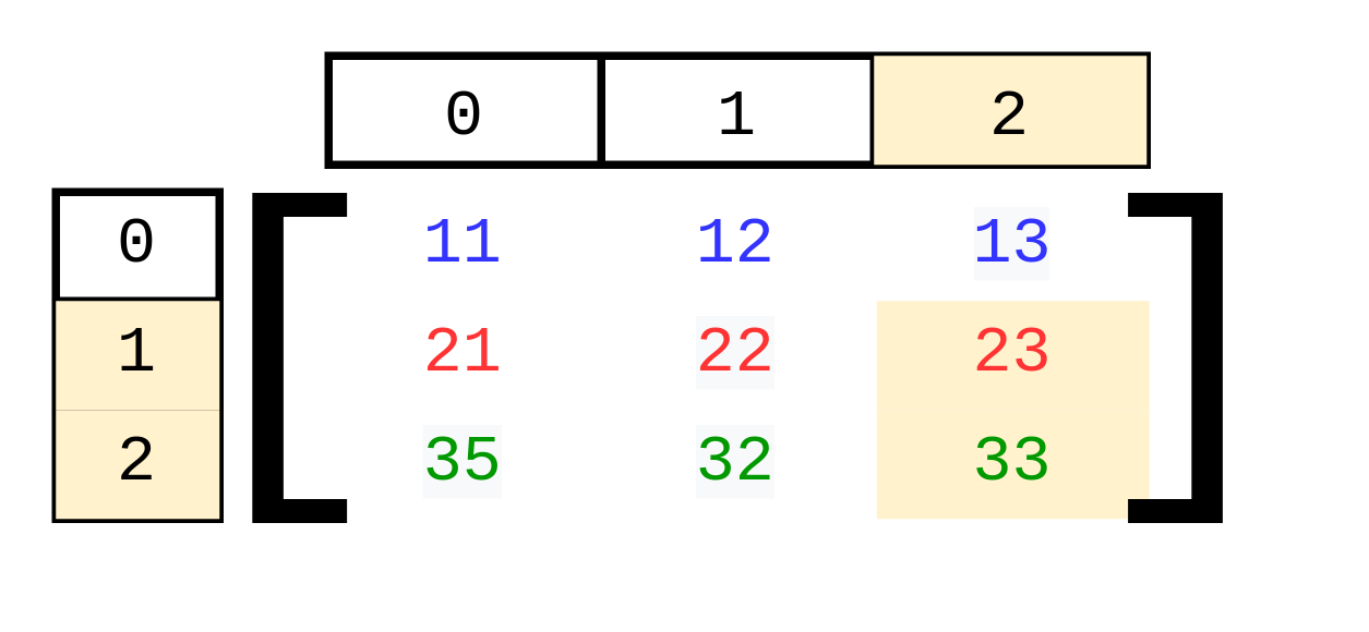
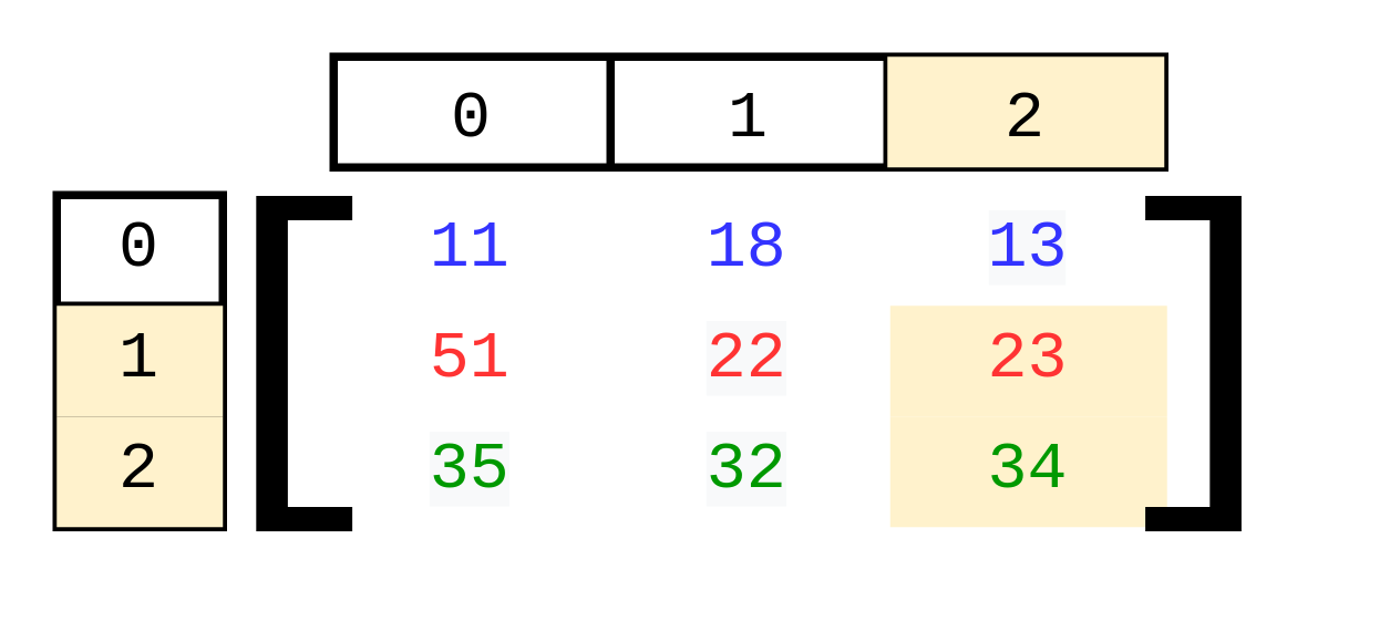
  <mxCell id="0" />
  <mxCell id="1" parent="0" />
  <mxCell id="2" value="" style="shape=table;startSize=0;container=1;collapsible=0;childLayout=tableLayout;fontFamily=Courier New;fontSize=24;fontColor=#009900;strokeWidth=0;strokeColor=none;fillColor=none;swimlaneLine=0;" parent="1" vertex="1"><mxGeometry x="121" y="70" width="300" height="120" as="geometry" /></mxCell>
  <mxCell id="3" value="" style="shape=tableRow;horizontal=0;startSize=0;swimlaneHead=0;swimlaneBody=0;top=0;left=0;bottom=0;right=0;collapsible=0;dropTarget=0;fillColor=none;points=[[0,0.5],[1,0.5]];portConstraint=eastwest;fontFamily=Courier New;fontSize=24;fontColor=#009900;" parent="2" vertex="1"><mxGeometry width="300" height="40" as="geometry" /></mxCell>
  <mxCell id="4" value="&lt;font color=&quot;#3333ff&quot; style=&quot;font-size: 24px&quot;&gt;11&lt;/font&gt;" style="shape=partialRectangle;html=1;whiteSpace=wrap;connectable=0;overflow=hidden;fillColor=none;top=0;left=0;bottom=0;right=0;pointerEvents=1;fontFamily=Courier New;fontSize=24;strokeColor=#d6b656;" parent="3" vertex="1"><mxGeometry width="97" height="40" as="geometry"><mxRectangle width="97" height="40" as="alternateBounds" /></mxGeometry></mxCell>
- <mxCell id="5" value="&lt;span style=&quot;color: rgb(51 , 51 , 255) ; font-family: &amp;#34;courier new&amp;#34; ; font-size: 24px ; font-style: normal ; font-weight: 400 ; letter-spacing: normal ; text-align: center ; text-indent: 0px ; text-transform: none ; word-spacing: 0px ; display: inline ; float: none&quot;&gt;12&lt;/span&gt;" style="shape=partialRectangle;html=1;whiteSpace=wrap;connectable=0;overflow=hidden;fillColor=none;top=0;left=0;bottom=0;right=0;pointerEvents=1;fontFamily=Courier New;fontSize=24;strokeColor=#d6b656;" parent="3" vertex="1"><mxGeometry x="97" width="103" height="40" as="geometry"><mxRectangle width="103" height="40" as="alternateBounds" /></mxGeometry></mxCell>
+ <mxCell id="5" value="&lt;span style=&quot;color: rgb(51 , 51 , 255) ; font-family: &amp;#34;courier new&amp;#34; ; font-size: 24px ; font-style: normal ; font-weight: 400 ; letter-spacing: normal ; text-align: center ; text-indent: 0px ; text-transform: none ; word-spacing: 0px ; display: inline ; float: none&quot;&gt;18&lt;/span&gt;" style="shape=partialRectangle;html=1;whiteSpace=wrap;connectable=0;overflow=hidden;fillColor=none;top=0;left=0;bottom=0;right=0;pointerEvents=1;fontFamily=Courier New;fontSize=24;strokeColor=#d6b656;" parent="3" vertex="1"><mxGeometry x="97" width="103" height="40" as="geometry"><mxRectangle width="103" height="40" as="alternateBounds" /></mxGeometry></mxCell>
  <mxCell id="6" value="&lt;span style=&quot;color: rgb(51 , 51 , 255) ; font-family: &amp;#34;courier new&amp;#34; ; font-size: 24px ; font-style: normal ; font-weight: 400 ; letter-spacing: normal ; text-align: center ; text-indent: 0px ; text-transform: none ; word-spacing: 0px ; background-color: rgb(248 , 249 , 250) ; display: inline ; float: none&quot;&gt;13&lt;/span&gt;" style="shape=partialRectangle;html=1;whiteSpace=wrap;connectable=0;overflow=hidden;fillColor=none;top=0;left=0;bottom=0;right=0;pointerEvents=1;fontFamily=Courier New;fontSize=24;fontColor=#009900;" parent="3" vertex="1"><mxGeometry x="200" width="100" height="40" as="geometry"><mxRectangle width="100" height="40" as="alternateBounds" /></mxGeometry></mxCell>
  <mxCell id="7" value="" style="shape=tableRow;horizontal=0;startSize=0;swimlaneHead=0;swimlaneBody=0;top=0;left=0;bottom=0;right=0;collapsible=0;dropTarget=0;fillColor=none;points=[[0,0.5],[1,0.5]];portConstraint=eastwest;fontFamily=Courier New;fontSize=24;fontColor=#009900;" parent="2" vertex="1"><mxGeometry y="40" width="300" height="40" as="geometry" /></mxCell>
- <mxCell id="8" value="&lt;font color=&quot;#ff3333&quot;&gt;21&lt;/font&gt;" style="shape=partialRectangle;html=1;whiteSpace=wrap;connectable=0;overflow=hidden;fillColor=none;top=0;left=0;bottom=0;right=0;pointerEvents=1;fontFamily=Courier New;fontSize=24;fontColor=#009900;" parent="7" vertex="1"><mxGeometry width="97" height="40" as="geometry"><mxRectangle width="97" height="40" as="alternateBounds" /></mxGeometry></mxCell>
+ <mxCell id="8" value="&lt;font color=&quot;#ff3333&quot;&gt;51&lt;/font&gt;" style="shape=partialRectangle;html=1;whiteSpace=wrap;connectable=0;overflow=hidden;fillColor=none;top=0;left=0;bottom=0;right=0;pointerEvents=1;fontFamily=Courier New;fontSize=24;fontColor=#009900;" parent="7" vertex="1"><mxGeometry width="97" height="40" as="geometry"><mxRectangle width="97" height="40" as="alternateBounds" /></mxGeometry></mxCell>
  <mxCell id="9" value="&lt;span style=&quot;color: rgb(255 , 51 , 51) ; font-family: &amp;#34;courier new&amp;#34; ; font-size: 24px ; font-style: normal ; font-weight: 400 ; letter-spacing: normal ; text-align: center ; text-indent: 0px ; text-transform: none ; word-spacing: 0px ; background-color: rgb(248 , 249 , 250) ; display: inline ; float: none&quot;&gt;22&lt;/span&gt;" style="shape=partialRectangle;html=1;whiteSpace=wrap;connectable=0;overflow=hidden;fillColor=none;top=0;left=0;bottom=0;right=0;pointerEvents=1;fontFamily=Courier New;fontSize=24;fontColor=#009900;" parent="7" vertex="1"><mxGeometry x="97" width="103" height="40" as="geometry"><mxRectangle width="103" height="40" as="alternateBounds" /></mxGeometry></mxCell>
  <mxCell id="10" value="&lt;span style=&quot;color: rgb(255, 51, 51); font-family: &amp;quot;courier new&amp;quot;; font-size: 24px; font-style: normal; font-weight: 400; letter-spacing: normal; text-align: center; text-indent: 0px; text-transform: none; word-spacing: 0px; display: inline; float: none;&quot;&gt;23&lt;/span&gt;" style="shape=partialRectangle;html=1;whiteSpace=wrap;connectable=0;overflow=hidden;fillColor=#fff2cc;top=0;left=0;bottom=0;right=0;pointerEvents=1;fontFamily=Courier New;fontSize=24;labelBorderColor=none;strokeColor=#d6b656;labelBackgroundColor=none;" parent="7" vertex="1"><mxGeometry x="200" width="100" height="40" as="geometry"><mxRectangle width="100" height="40" as="alternateBounds" /></mxGeometry></mxCell>
  <mxCell id="11" value="" style="shape=tableRow;horizontal=0;startSize=0;swimlaneHead=0;swimlaneBody=0;top=0;left=0;bottom=0;right=0;collapsible=0;dropTarget=0;fillColor=none;points=[[0,0.5],[1,0.5]];portConstraint=eastwest;fontFamily=Courier New;fontSize=24;fontColor=#009900;" parent="2" vertex="1"><mxGeometry y="80" width="300" height="40" as="geometry" /></mxCell>
  <mxCell id="12" value="&lt;span style=&quot;font-family: &amp;#34;courier new&amp;#34; ; font-size: 24px ; font-style: normal ; font-weight: 400 ; letter-spacing: normal ; text-align: center ; text-indent: 0px ; text-transform: none ; word-spacing: 0px ; background-color: rgb(248 , 249 , 250) ; display: inline ; float: none&quot;&gt;35&lt;/span&gt;" style="shape=partialRectangle;html=1;whiteSpace=wrap;connectable=0;overflow=hidden;fillColor=none;top=0;left=0;bottom=0;right=0;pointerEvents=1;fontFamily=Courier New;fontSize=24;fontColor=#009900;" parent="11" vertex="1"><mxGeometry width="97" height="40" as="geometry"><mxRectangle width="97" height="40" as="alternateBounds" /></mxGeometry></mxCell>
  <mxCell id="13" value="&lt;span style=&quot;color: rgb(0 , 153 , 0) ; font-family: &amp;#34;courier new&amp;#34; ; font-size: 24px ; font-style: normal ; font-weight: 400 ; letter-spacing: normal ; text-align: center ; text-indent: 0px ; text-transform: none ; word-spacing: 0px ; background-color: rgb(248 , 249 , 250) ; display: inline ; float: none&quot;&gt;32&lt;/span&gt;" style="shape=partialRectangle;html=1;whiteSpace=wrap;connectable=0;overflow=hidden;fillColor=none;top=0;left=0;bottom=0;right=0;pointerEvents=1;fontFamily=Courier New;fontSize=24;fontColor=#009900;" parent="11" vertex="1"><mxGeometry x="97" width="103" height="40" as="geometry"><mxRectangle width="103" height="40" as="alternateBounds" /></mxGeometry></mxCell>
- <mxCell id="14" value="&lt;span style=&quot;color: rgb(0 , 153 , 0) ; font-family: &amp;#34;courier new&amp;#34; ; font-size: 24px ; font-style: normal ; font-weight: 400 ; letter-spacing: normal ; text-align: center ; text-indent: 0px ; text-transform: none ; word-spacing: 0px ; display: inline ; float: none&quot;&gt;33&lt;/span&gt;" style="shape=partialRectangle;html=1;whiteSpace=wrap;connectable=0;overflow=hidden;fillColor=#fff2cc;top=0;left=0;bottom=0;right=0;pointerEvents=1;fontFamily=Courier New;fontSize=24;strokeColor=#d6b656;" parent="11" vertex="1"><mxGeometry x="200" width="100" height="40" as="geometry"><mxRectangle width="100" height="40" as="alternateBounds" /></mxGeometry></mxCell>
+ <mxCell id="14" value="&lt;span style=&quot;color: rgb(0 , 153 , 0) ; font-family: &amp;#34;courier new&amp;#34; ; font-size: 24px ; font-style: normal ; font-weight: 400 ; letter-spacing: normal ; text-align: center ; text-indent: 0px ; text-transform: none ; word-spacing: 0px ; display: inline ; float: none&quot;&gt;34&lt;/span&gt;" style="shape=partialRectangle;html=1;whiteSpace=wrap;connectable=0;overflow=hidden;fillColor=#fff2cc;top=0;left=0;bottom=0;right=0;pointerEvents=1;fontFamily=Courier New;fontSize=24;strokeColor=#d6b656;" parent="11" vertex="1"><mxGeometry x="200" width="100" height="40" as="geometry"><mxRectangle width="100" height="40" as="alternateBounds" /></mxGeometry></mxCell>
  <mxCell id="15" value="[" style="text;resizable=0;autosize=1;align=center;verticalAlign=middle;points=[];fillColor=none;strokeColor=none;rounded=0;fontFamily=Courier New;fontSize=130;fontColor=#000000;spacing=0;html=1;fontStyle=0" parent="1" vertex="1"><mxGeometry x="60" y="50" width="90" height="160" as="geometry" /></mxCell>
  <mxCell id="16" value="]" style="text;resizable=0;autosize=1;align=center;verticalAlign=middle;points=[];fillColor=none;strokeColor=none;rounded=0;fontFamily=Courier New;fontSize=130;fontColor=#000000;spacing=0;html=1;fontStyle=0" parent="1" vertex="1"><mxGeometry x="390" y="50" width="90" height="160" as="geometry" /></mxCell>
  <mxCell id="17" value="" style="shape=table;startSize=0;container=1;collapsible=0;childLayout=tableLayout;labelBorderColor=none;fontFamily=Courier New;fontSize=30;strokeWidth=3;html=1;" parent="1" vertex="1"><mxGeometry x="120" y="20" width="300" height="40" as="geometry" /></mxCell>
  <mxCell id="18" value="" style="shape=tableRow;horizontal=0;startSize=0;swimlaneHead=0;swimlaneBody=0;top=0;left=0;bottom=0;right=0;collapsible=0;dropTarget=0;fillColor=none;points=[[0,0.5],[1,0.5]];portConstraint=eastwest;labelBorderColor=default;fontFamily=Courier New;fontSize=30;fontColor=#000000;strokeWidth=0;html=1;" parent="17" vertex="1"><mxGeometry width="300" height="40" as="geometry" /></mxCell>
  <mxCell id="19" value="&lt;font style=&quot;font-size: 24px&quot;&gt;0&lt;/font&gt;" style="shape=partialRectangle;html=1;connectable=0;overflow=hidden;fillColor=none;top=0;left=0;bottom=0;right=0;pointerEvents=1;labelBorderColor=none;fontFamily=Courier New;fontSize=30;strokeWidth=0;strokeColor=#d6b656;" parent="18" vertex="1"><mxGeometry width="100" height="40" as="geometry"><mxRectangle width="100" height="40" as="alternateBounds" /></mxGeometry></mxCell>
  <mxCell id="20" value="&lt;font face=&quot;courier new&quot;&gt;&lt;span style=&quot;font-size: 24px&quot;&gt;1&lt;/span&gt;&lt;/font&gt;" style="shape=partialRectangle;html=1;whiteSpace=wrap;connectable=0;overflow=hidden;fillColor=none;top=0;left=0;bottom=0;right=0;pointerEvents=1;labelBorderColor=none;fontFamily=Courier New;fontSize=30;strokeWidth=0;strokeColor=#d6b656;" parent="18" vertex="1"><mxGeometry x="100" width="100" height="40" as="geometry"><mxRectangle width="100" height="40" as="alternateBounds" /></mxGeometry></mxCell>
  <mxCell id="21" value="&lt;span style=&quot;color: rgb(0, 0, 0); font-family: &amp;quot;courier new&amp;quot;; font-size: 24px; font-style: normal; font-weight: 400; letter-spacing: normal; text-align: center; text-indent: 0px; text-transform: none; word-spacing: 0px; display: inline; float: none;&quot;&gt;2&lt;/span&gt;" style="shape=partialRectangle;html=1;whiteSpace=wrap;connectable=0;overflow=hidden;top=0;left=0;bottom=0;right=0;pointerEvents=1;labelBorderColor=none;fontFamily=Courier New;fontSize=30;strokeWidth=1;labelBackgroundColor=none;fillColor=#fff2cc;strokeColor=#d6b656;" parent="18" vertex="1"><mxGeometry x="200" width="100" height="40" as="geometry"><mxRectangle width="100" height="40" as="alternateBounds" /></mxGeometry></mxCell>
  <mxCell id="22" value="" style="shape=table;startSize=0;container=1;collapsible=0;childLayout=tableLayout;labelBackgroundColor=none;labelBorderColor=none;fontFamily=Courier New;fontSize=24;fontColor=#000000;strokeWidth=3;html=1;" parent="1" vertex="1"><mxGeometry x="20" y="70" width="60" height="120" as="geometry" /></mxCell>
  <mxCell id="23" value="" style="shape=tableRow;horizontal=0;startSize=0;swimlaneHead=0;swimlaneBody=0;top=0;left=0;bottom=0;right=0;collapsible=0;dropTarget=0;fillColor=none;points=[[0,0.5],[1,0.5]];portConstraint=eastwest;labelBackgroundColor=none;labelBorderColor=none;fontFamily=Courier New;fontSize=24;fontColor=#000000;strokeWidth=3;html=1;" parent="22" vertex="1"><mxGeometry width="60" height="40" as="geometry" /></mxCell>
  <mxCell id="24" value="0" style="shape=partialRectangle;html=1;whiteSpace=wrap;connectable=0;overflow=hidden;fillColor=none;top=0;left=0;bottom=0;right=0;pointerEvents=1;labelBackgroundColor=none;labelBorderColor=none;fontFamily=Courier New;fontSize=24;strokeWidth=3;strokeColor=#d6b656;" parent="23" vertex="1"><mxGeometry width="60" height="40" as="geometry"><mxRectangle width="60" height="40" as="alternateBounds" /></mxGeometry></mxCell>
  <mxCell id="25" value="" style="shape=tableRow;horizontal=0;startSize=0;swimlaneHead=0;swimlaneBody=0;top=0;left=0;bottom=0;right=0;collapsible=0;dropTarget=0;fillColor=none;points=[[0,0.5],[1,0.5]];portConstraint=eastwest;labelBackgroundColor=none;labelBorderColor=none;fontFamily=Courier New;fontSize=24;fontColor=#000000;strokeWidth=3;html=1;" parent="22" vertex="1"><mxGeometry y="40" width="60" height="40" as="geometry" /></mxCell>
  <mxCell id="26" value="1" style="shape=partialRectangle;html=1;whiteSpace=wrap;connectable=0;overflow=hidden;fillColor=#fff2cc;top=0;left=0;bottom=0;right=0;pointerEvents=1;labelBackgroundColor=none;labelBorderColor=none;fontFamily=Courier New;fontSize=24;strokeWidth=3;strokeColor=#d6b656;" parent="25" vertex="1"><mxGeometry width="60" height="40" as="geometry"><mxRectangle width="60" height="40" as="alternateBounds" /></mxGeometry></mxCell>
  <mxCell id="27" value="" style="shape=tableRow;horizontal=0;startSize=0;swimlaneHead=0;swimlaneBody=0;top=0;left=0;bottom=0;right=0;collapsible=0;dropTarget=0;fillColor=none;points=[[0,0.5],[1,0.5]];portConstraint=eastwest;labelBackgroundColor=none;labelBorderColor=none;fontFamily=Courier New;fontSize=24;fontColor=#000000;strokeWidth=3;html=1;" parent="22" vertex="1"><mxGeometry y="80" width="60" height="40" as="geometry" /></mxCell>
  <mxCell id="28" value="2" style="shape=partialRectangle;html=1;whiteSpace=wrap;connectable=0;overflow=hidden;fillColor=#fff2cc;top=0;left=0;bottom=0;right=0;pointerEvents=1;labelBackgroundColor=none;labelBorderColor=none;fontFamily=Courier New;fontSize=24;strokeWidth=3;strokeColor=#d6b656;" parent="27" vertex="1"><mxGeometry width="60" height="40" as="geometry"><mxRectangle width="60" height="40" as="alternateBounds" /></mxGeometry></mxCell>
